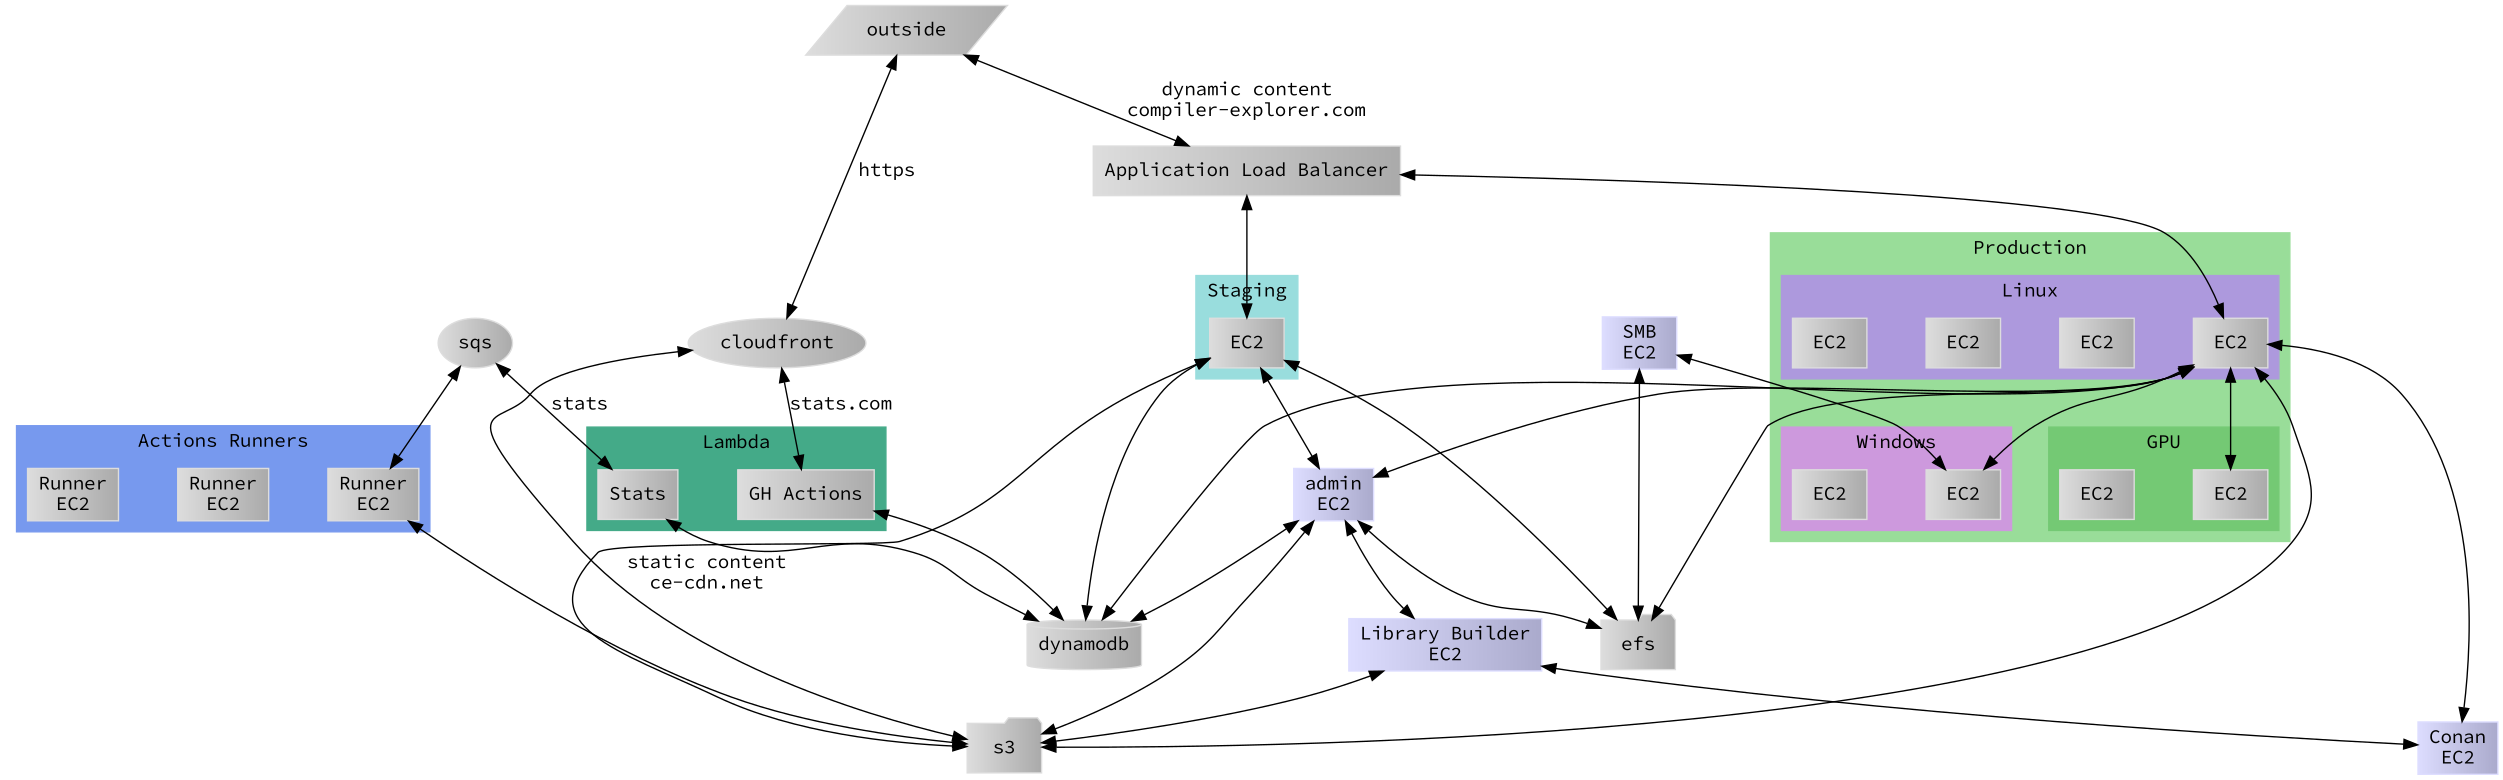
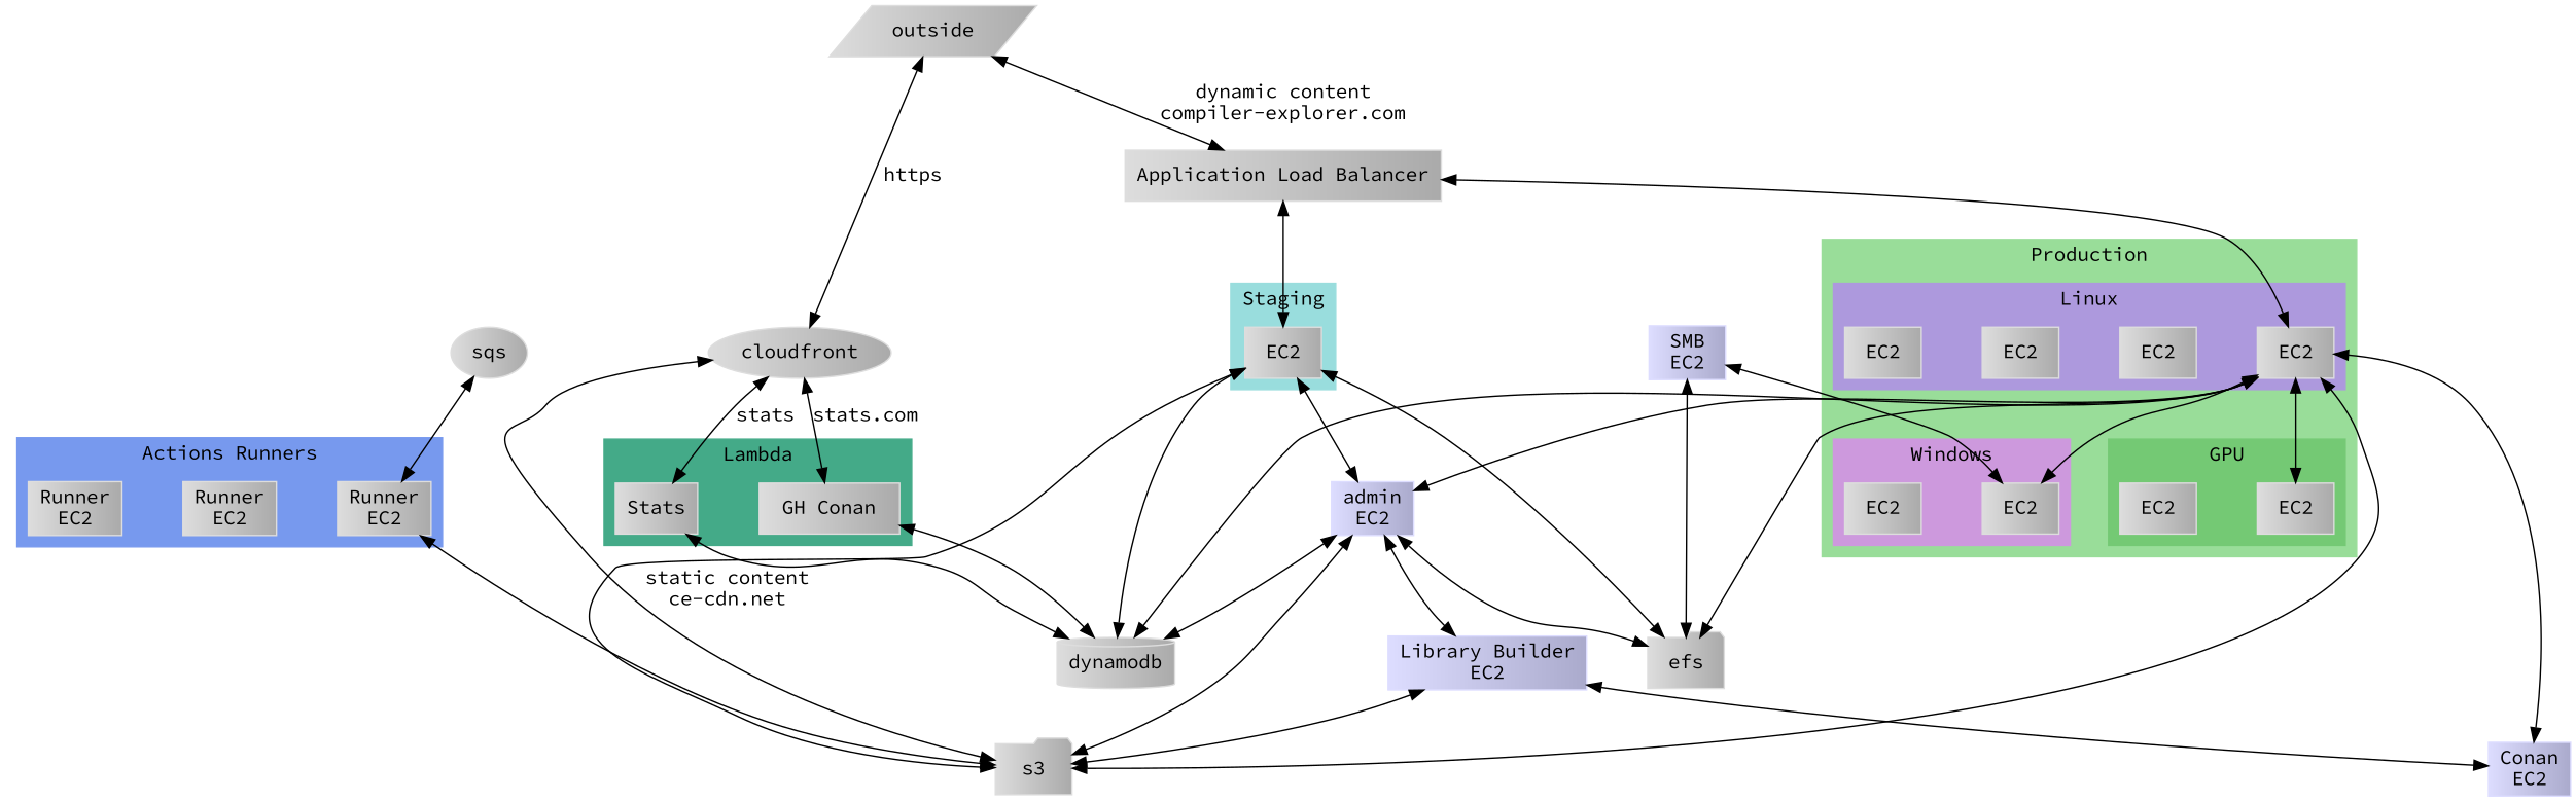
  digraph {
    bgcolor=white
    compound=true
    fontname="Source Code Pro"
    nodesep=0.6
    node [color="#dddddd:#aaaaaa" fontname="Source Code Pro" shape=box style=filled]
    edge [dir=both fontname="Source Code Pro"]
    n1 [label=EC2]
    n2 [label=EC2]
    n3 [label=EC2]
    n4 [label=EC2]
    n5 [label=EC2]
    n6 [label=EC2]
    n7 [label=EC2]
    n8 [label=EC2]
    n9 [label=EC2]
-   n10 [label="GH Actions"]
+   n10 [label="GH Conan"]
    n11 [label=Stats]
    n12 [label="Runner\nEC2"]
    n13 [label="Runner\nEC2"]
    n14 [label="Runner\nEC2"]
    s3 [shape=folder]
    n16 [color="#ddddff:#aaaacc" label="admin\nEC2" rank=sink]
    efs [shape=folder]
    dynamodb [shape=cylinder]
    n19 [color="#ddddff:#aaaacc" label="Conan\nEC2"]
    outside [rank=source shape=parallelogram]
    cloudfront [shape=oval]
    n22 [label="Application Load Balancer"]
    sqs [shape=oval]
    n24 [color="#ddddff:#aaaacc" label="Library Builder\nEC2"]
    n25 [color="#ddddff:#aaaacc" label="SMB\nEC2"]
    subgraph cluster_1 {
      color="#99dd99"
      label=Production
      style=filled
      subgraph cluster_2 {
        color="#ad99dd"
        label=Linux
        style=filled
        n1
        n2
        n3
        n4
      }
      subgraph cluster_3 {
        color="#cd99dd"
        label=Windows
        style=filled
        n5
        n6
      }
      subgraph cluster_4 {
        color="#74c974"
        label=GPU
        style=filled
        n7
        n8
      }
    }
    subgraph cluster_5 {
      color="#99dddd"
      label=Staging
      style=filled
      n9
    }
    subgraph cluster_6 {
      color="#44aa88"
      label=Lambda
      style=filled
      n10
      n11
    }
    subgraph cluster_7 {
      color="#7799ee"
      label="Actions Runners"
      style=filled
      n12
      n13
      n14
    }
    n1 -> n5
    n1 -> n7
    n1 -> s3
    n1 -> n16
    n1 -> efs
    n1 -> dynamodb
    n1 -> n19
    n9 -> s3
    n9 -> n16
    n9 -> efs
    n9 -> dynamodb
    n10 -> dynamodb
    n11 -> dynamodb
    n12 -> s3
    n16 -> s3
    n16 -> efs
    n16 -> dynamodb
    n16 -> n24
    outside -> cloudfront [label=https]
    outside -> n22 [label="dynamic content\ncompiler-explorer.com"]
    cloudfront -> n10 [label="stats.com"]
-   sqs -> n11 [label=stats]
+   cloudfront -> n11 [label=stats]
    cloudfront -> s3 [label="static content\nce-cdn.net"]
    n22 -> n1
    n22 -> n9
    sqs -> n12
    n24 -> s3
    n24 -> n19
    n25 -> n5
    n25 -> efs
  }
